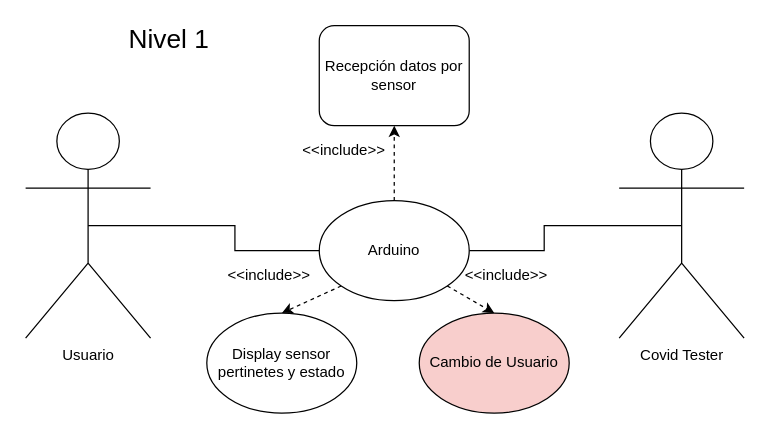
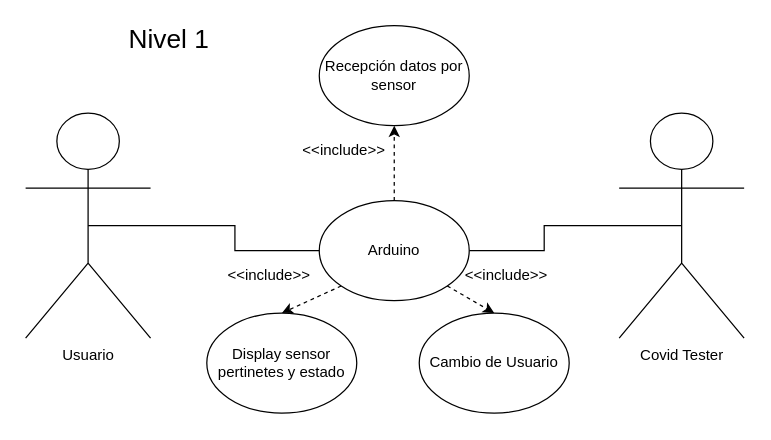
  <mxCell id="0" />
  <mxCell id="1" parent="0" />
  <mxCell id="2" style="edgeStyle=orthogonalEdgeStyle;rounded=0;orthogonalLoop=1;jettySize=auto;html=1;exitX=0.5;exitY=0.5;exitDx=0;exitDy=0;exitPerimeter=0;entryX=0;entryY=0.5;entryDx=0;entryDy=0;endArrow=none;endFill=0;" edge="1" parent="1" source="3" target="9"><mxGeometry relative="1" as="geometry" /></mxCell>
  <mxCell id="3" value="Usuario" style="shape=umlActor;verticalLabelPosition=bottom;verticalAlign=top;html=1;outlineConnect=0;" vertex="1" parent="1"><mxGeometry x="20" y="90" width="100" height="180" as="geometry" /></mxCell>
  <mxCell id="4" style="edgeStyle=orthogonalEdgeStyle;rounded=0;orthogonalLoop=1;jettySize=auto;html=1;exitX=0.5;exitY=0.5;exitDx=0;exitDy=0;exitPerimeter=0;entryX=1;entryY=0.5;entryDx=0;entryDy=0;endArrow=none;endFill=0;" edge="1" parent="1" source="5" target="9"><mxGeometry relative="1" as="geometry" /></mxCell>
  <mxCell id="5" value="Covid Tester" style="shape=umlActor;verticalLabelPosition=bottom;verticalAlign=top;html=1;outlineConnect=0;" vertex="1" parent="1"><mxGeometry x="495" y="90" width="100" height="180" as="geometry" /></mxCell>
  <mxCell id="6" style="edgeStyle=orthogonalEdgeStyle;rounded=0;orthogonalLoop=1;jettySize=auto;html=1;exitX=0.5;exitY=0;exitDx=0;exitDy=0;entryX=0.5;entryY=1;entryDx=0;entryDy=0;endArrow=classic;endFill=1;dashed=1;" edge="1" parent="1" source="9" target="12"><mxGeometry relative="1" as="geometry" /></mxCell>
  <mxCell id="7" style="rounded=0;orthogonalLoop=1;jettySize=auto;html=1;exitX=0;exitY=1;exitDx=0;exitDy=0;entryX=0.5;entryY=0;entryDx=0;entryDy=0;endArrow=classic;endFill=1;dashed=1;" edge="1" parent="1" source="9" target="10"><mxGeometry relative="1" as="geometry" /></mxCell>
  <mxCell id="8" style="rounded=0;orthogonalLoop=1;jettySize=auto;html=1;exitX=1;exitY=1;exitDx=0;exitDy=0;entryX=0.5;entryY=0;entryDx=0;entryDy=0;endArrow=classic;endFill=1;dashed=1;" edge="1" parent="1" source="9" target="11"><mxGeometry relative="1" as="geometry" /></mxCell>
  <mxCell id="9" value="Arduino" style="ellipse;whiteSpace=wrap;html=1;" vertex="1" parent="1"><mxGeometry x="255" y="160" width="120" height="80" as="geometry" /></mxCell>
  <mxCell id="10" value="Display sensor pertinetes y estado" style="ellipse;whiteSpace=wrap;html=1;" vertex="1" parent="1"><mxGeometry x="165" y="250" width="120" height="80" as="geometry" /></mxCell>
- <mxCell id="11" value="Cambio de Usuario" style="ellipse;whiteSpace=wrap;html=1;fillColor=#f8cecc;" vertex="1" parent="1"><mxGeometry x="335" y="250" width="120" height="80" as="geometry" /></mxCell>
- <mxCell id="12" value="Recepción datos por sensor" style="whiteSpace=wrap;html=1;rounded=1;" vertex="1" parent="1"><mxGeometry x="255" y="20" width="120" height="80" as="geometry" /></mxCell>
+ <mxCell id="11" value="Cambio de Usuario" style="ellipse;whiteSpace=wrap;html=1;" vertex="1" parent="1"><mxGeometry x="335" y="250" width="120" height="80" as="geometry" /></mxCell>
+ <mxCell id="12" value="Recepción datos por sensor" style="ellipse;whiteSpace=wrap;html=1;" vertex="1" parent="1"><mxGeometry x="255" y="20" width="120" height="80" as="geometry" /></mxCell>
  <mxCell id="13" value="&amp;lt;&amp;lt;include&amp;gt;&amp;gt;" style="text;html=1;strokeColor=none;fillColor=none;align=center;verticalAlign=middle;whiteSpace=wrap;rounded=0;dashed=1;" vertex="1" parent="1"><mxGeometry x="255" y="110" width="40" height="20" as="geometry" /></mxCell>
  <mxCell id="14" value="&amp;lt;&amp;lt;include&amp;gt;&amp;gt;" style="text;html=1;strokeColor=none;fillColor=none;align=center;verticalAlign=middle;whiteSpace=wrap;rounded=0;dashed=1;" vertex="1" parent="1"><mxGeometry x="195" y="210" width="40" height="20" as="geometry" /></mxCell>
  <mxCell id="15" value="&amp;lt;&amp;lt;include&amp;gt;&amp;gt;" style="text;html=1;strokeColor=none;fillColor=none;align=center;verticalAlign=middle;whiteSpace=wrap;rounded=0;dashed=1;" vertex="1" parent="1"><mxGeometry x="385" y="210" width="40" height="20" as="geometry" /></mxCell>
  <mxCell id="16" value="&lt;font style=&quot;font-size: 21px&quot;&gt;Nivel 1&lt;br&gt;&lt;/font&gt;" style="text;html=1;strokeColor=none;fillColor=none;align=center;verticalAlign=middle;whiteSpace=wrap;rounded=0;" vertex="1" parent="1"><mxGeometry x="85" y="20" width="100" height="20" as="geometry" /></mxCell>
